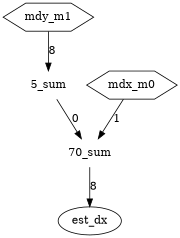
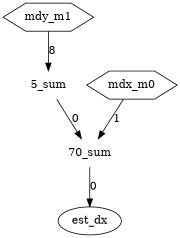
  digraph {
    node [shape=none]
    est_dx [shape=oval]
    n2 [label="70_sum"]
    n3 [label="5_sum"]
    mdy_m1 [shape=polygon sides=6]
    mdx_m0 [shape=polygon sides=6]
-   n2 -> est_dx [label=8]
+   n2 -> est_dx [label=0]
    n3 -> n2 [label=0]
    mdy_m1 -> n3 [label=8]
    mdx_m0 -> n2 [label=1]
  }
